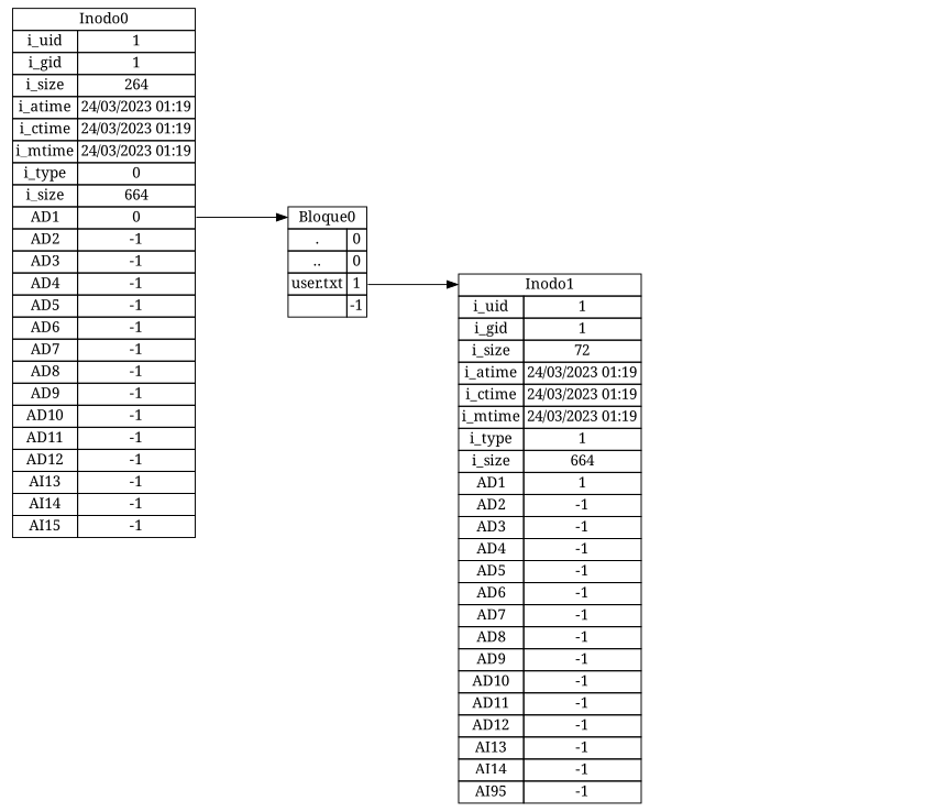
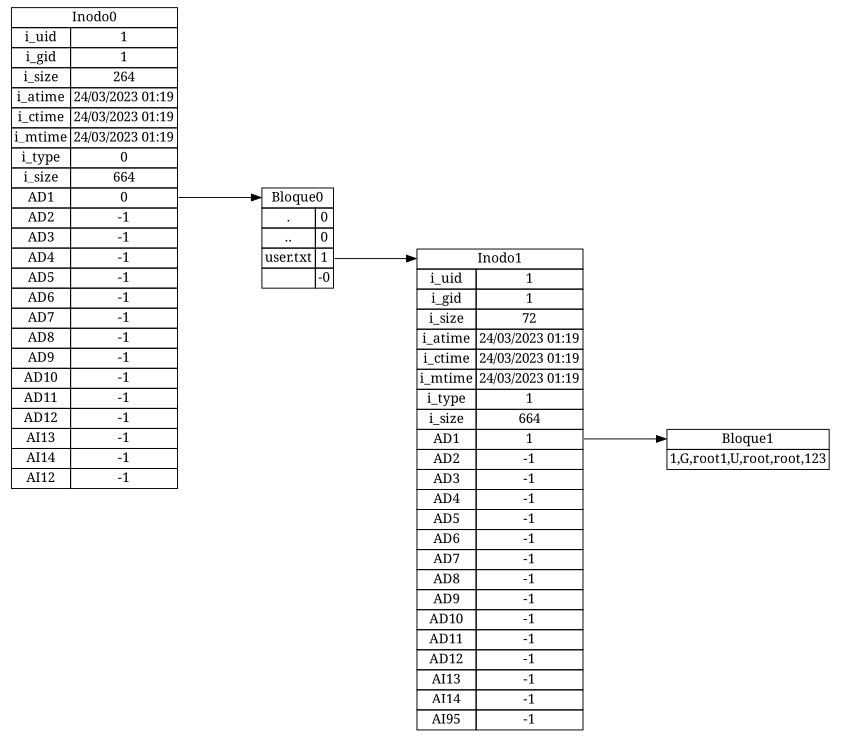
  digraph {
    fontname="Noto Serif"
    nodesep=0.5
    rankdir=LR
    ranksep=1
    node [fontname="Noto Serif" shape=plaintext]
    edge [fontname="Noto Serif" headport=0 tailport=1]
-   n1 [label=< <table  border="0" cellborder="1" cellspacing="0"> <tr><td colspan="2" port='0'>Inodo0</td></tr> <tr><td>i_uid</td><td>1</td></tr> <tr><td>i_gid</td><td>1</td></tr> <tr><td>i_size</td><td>264</td></tr> <tr><td>i_atime</td><td>24/03/2023 01:19</td></tr> <tr><td>i_ctime</td><td>24/03/2023 01:19</td></tr> <tr><td>i_mtime</td><td>24/03/2023 01:19</td></tr> <tr><td>i_type</td><td>0</td></tr> <tr><td>i_size</td><td>664</td></tr> <tr><td>AD1</td><td port='1'>0</td></tr> <tr><td>AD2</td><td port='2'>-1</td></tr> <tr><td>AD3</td><td port='3'>-1</td></tr> <tr><td>AD4</td><td port='4'>-1</td></tr> <tr><td>AD5</td><td port='5'>-1</td></tr> <tr><td>AD6</td><td port='6'>-1</td></tr> <tr><td>AD7</td><td port='7'>-1</td></tr> <tr><td>AD8</td><td port='8'>-1</td></tr> <tr><td>AD9</td><td port='9'>-1</td></tr> <tr><td>AD10</td><td port='10'>-1</td></tr> <tr><td>AD11</td><td port='11'>-1</td></tr> <tr><td>AD12</td><td port='12'>-1</td></tr> <tr><td>AI13</td><td port='13'>-1</td></tr> <tr><td>AI14</td><td port='14'>-1</td></tr> <tr><td>AI15</td><td port='15'>-1</td></tr> </table> >]
-   n2 [label=< <table  border="0" cellborder="1" cellspacing="0"> <tr><td colspan="2" port='0'>Bloque0</td></tr> <tr><td>.</td><td port='0'>0</td></tr> <tr><td>..</td><td port='1'>0</td></tr> <tr><td>user.txt</td><td port='2'>1</td></tr> <tr><td></td><td port='3'>-1</td></tr> </table> >]
+   n1 [label=< <table  border="0" cellborder="1" cellspacing="0"> <tr><td colspan="2" port='0'>Inodo0</td></tr> <tr><td>i_uid</td><td>1</td></tr> <tr><td>i_gid</td><td>1</td></tr> <tr><td>i_size</td><td>264</td></tr> <tr><td>i_atime</td><td>24/03/2023 01:19</td></tr> <tr><td>i_ctime</td><td>24/03/2023 01:19</td></tr> <tr><td>i_mtime</td><td>24/03/2023 01:19</td></tr> <tr><td>i_type</td><td>0</td></tr> <tr><td>i_size</td><td>664</td></tr> <tr><td>AD1</td><td port='1'>0</td></tr> <tr><td>AD2</td><td port='2'>-1</td></tr> <tr><td>AD3</td><td port='3'>-1</td></tr> <tr><td>AD4</td><td port='4'>-1</td></tr> <tr><td>AD5</td><td port='5'>-1</td></tr> <tr><td>AD6</td><td port='6'>-1</td></tr> <tr><td>AD7</td><td port='7'>-1</td></tr> <tr><td>AD8</td><td port='8'>-1</td></tr> <tr><td>AD9</td><td port='9'>-1</td></tr> <tr><td>AD10</td><td port='10'>-1</td></tr> <tr><td>AD11</td><td port='11'>-1</td></tr> <tr><td>AD12</td><td port='12'>-1</td></tr> <tr><td>AI13</td><td port='13'>-1</td></tr> <tr><td>AI14</td><td port='14'>-1</td></tr> <tr><td>AI12</td><td port='15'>-1</td></tr> </table> >]
+   n2 [label=< <table  border="0" cellborder="1" cellspacing="0"> <tr><td colspan="2" port='0'>Bloque0</td></tr> <tr><td>.</td><td port='0'>0</td></tr> <tr><td>..</td><td port='1'>0</td></tr> <tr><td>user.txt</td><td port='2'>1</td></tr> <tr><td></td><td port='3'>-0</td></tr> </table> >]
    n3 [label=< <table  border="0" cellborder="1" cellspacing="0"> <tr><td colspan="2" port='0'>Inodo1</td></tr> <tr><td>i_uid</td><td>1</td></tr> <tr><td>i_gid</td><td>1</td></tr> <tr><td>i_size</td><td>72</td></tr> <tr><td>i_atime</td><td>24/03/2023 01:19</td></tr> <tr><td>i_ctime</td><td>24/03/2023 01:19</td></tr> <tr><td>i_mtime</td><td>24/03/2023 01:19</td></tr> <tr><td>i_type</td><td>1</td></tr> <tr><td>i_size</td><td>664</td></tr> <tr><td>AD1</td><td port='1'>1</td></tr> <tr><td>AD2</td><td port='2'>-1</td></tr> <tr><td>AD3</td><td port='3'>-1</td></tr> <tr><td>AD4</td><td port='4'>-1</td></tr> <tr><td>AD5</td><td port='5'>-1</td></tr> <tr><td>AD6</td><td port='6'>-1</td></tr> <tr><td>AD7</td><td port='7'>-1</td></tr> <tr><td>AD8</td><td port='8'>-1</td></tr> <tr><td>AD9</td><td port='9'>-1</td></tr> <tr><td>AD10</td><td port='10'>-1</td></tr> <tr><td>AD11</td><td port='11'>-1</td></tr> <tr><td>AD12</td><td port='12'>-1</td></tr> <tr><td>AI13</td><td port='13'>-1</td></tr> <tr><td>AI14</td><td port='14'>-1</td></tr> <tr><td>AI95</td><td port='15'>-1</td></tr> </table> >]
+   n4 [label=< <table  border="0" cellborder="1" cellspacing="0"> <tr><td colspan="1" port='0'>Bloque1</td></tr> <tr><td>1,G,root1,U,root,root,123</td></tr> </table> >]
    n1 -> n2
    n2 -> n3 [tailport=2]
+   n3 -> n4
  }
